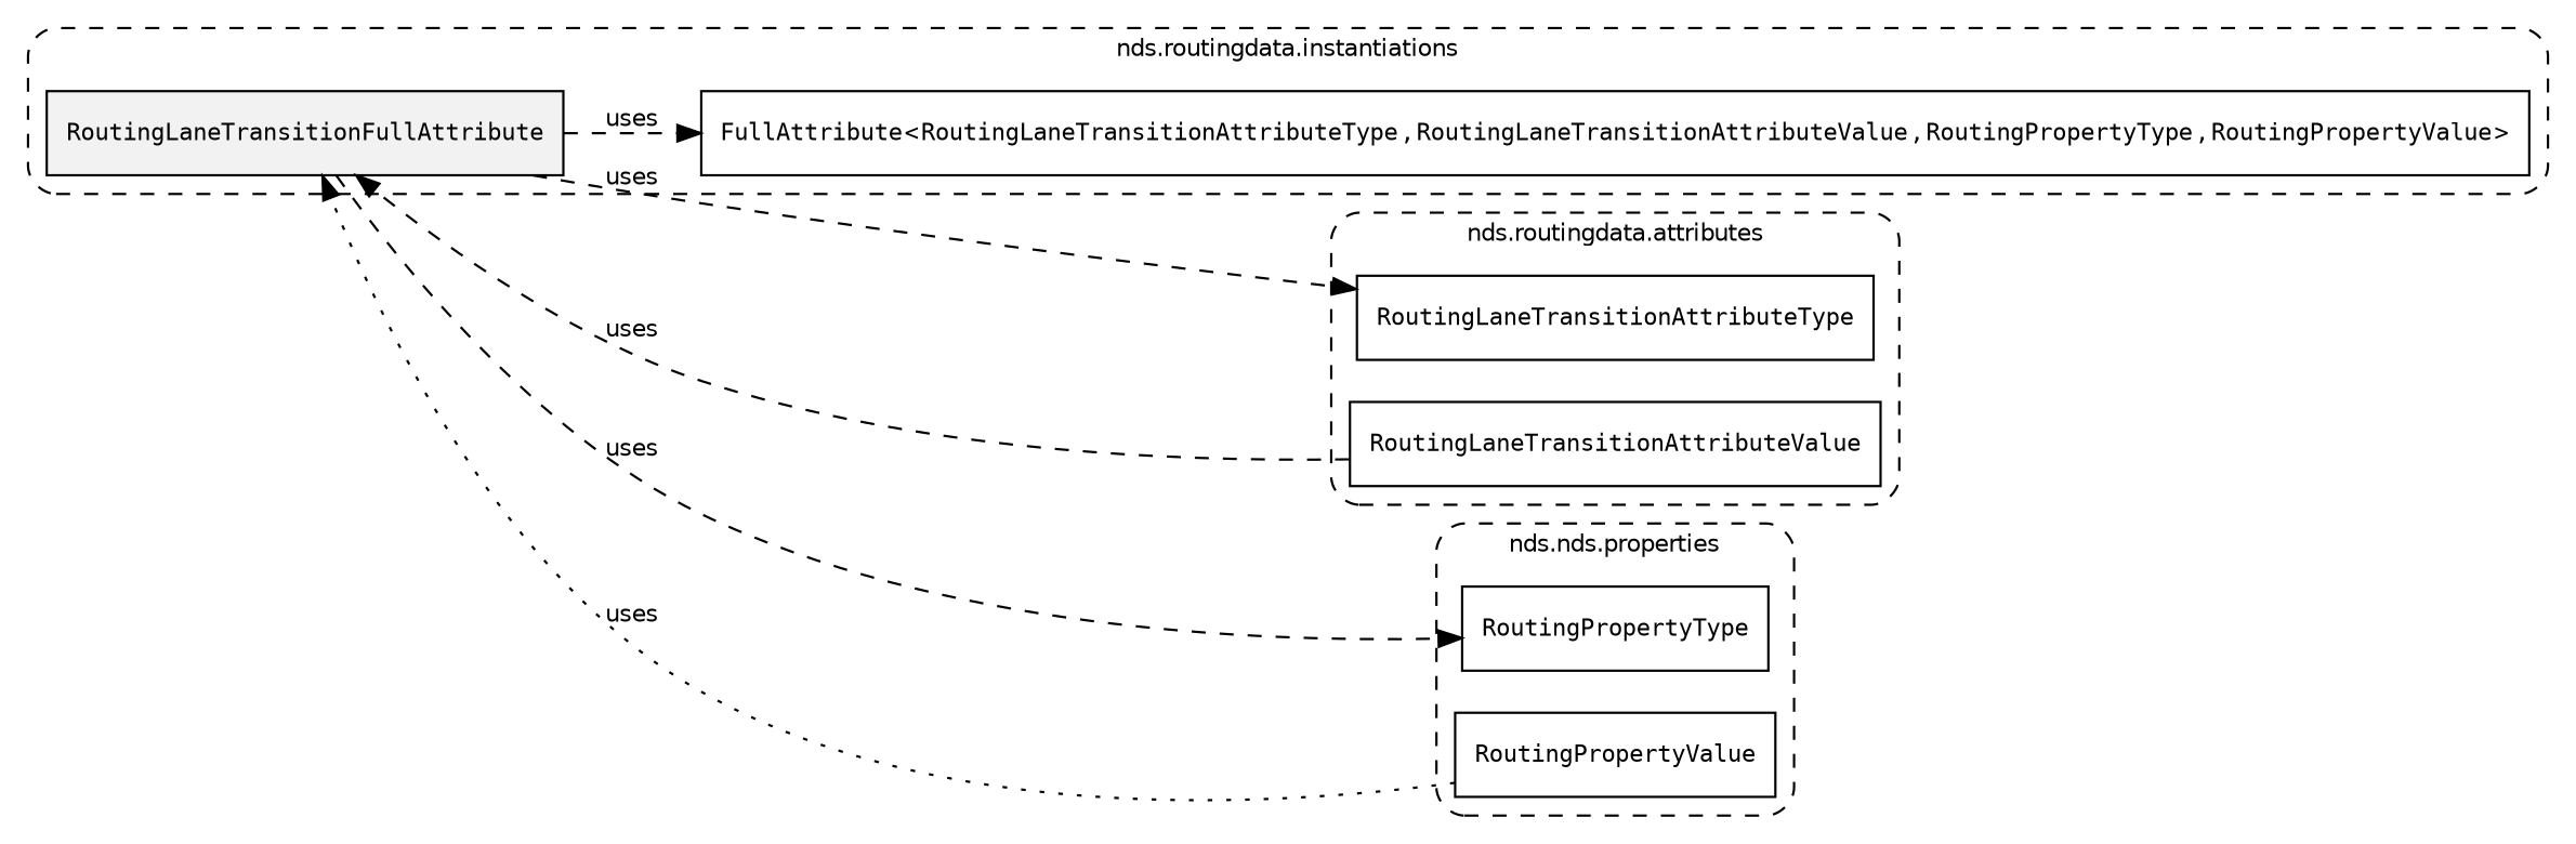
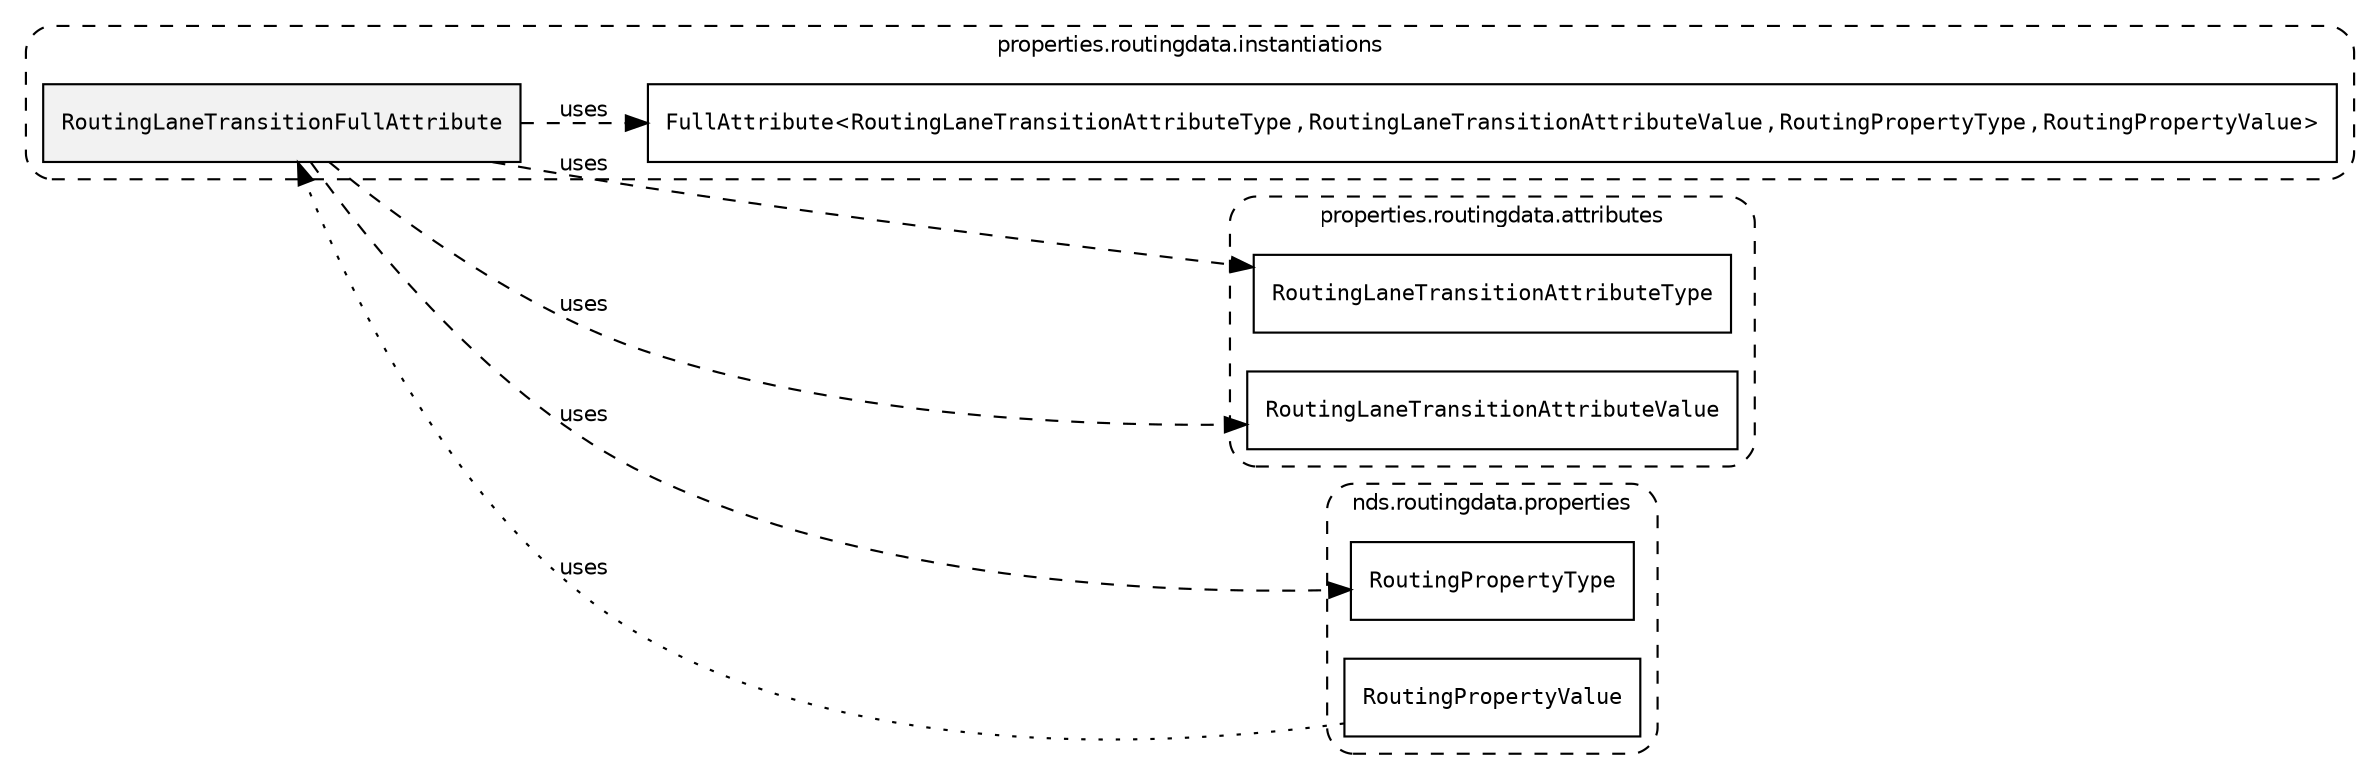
  digraph {
    fontname="DejaVu Sans"
    fontsize=10
    rankdir=LR
    node [fontname="DejaVu Sans" fontsize=10 shape=box]
    edge [fontname="DejaVu Sans" fontsize=10 style=dashed]
    n1 [fillcolor="#0000000D" label=<<font face="monospace"><table align="center" border="0" cellspacing="0" cellpadding="0"><tr><td href="../../../content/packages/nds.routingdata.instantiations.html#InstantiateType-RoutingLaneTransitionFullAttribute" title="InstantiateType defined in nds.routingdata.instantiations">RoutingLaneTransitionFullAttribute</td></tr></table></font>> style=filled]
    n2 [label=<<font face="monospace"><table align="center" border="0" cellspacing="0" cellpadding="0"><tr><td href="../../../content/packages/nds.core.attributemap.html#Structure-FullAttribute" title="Structure defined in nds.core.attributemap">FullAttribute</td><td>&lt;</td><td><table align="center" border="0" cellspacing="0" cellpadding="0"><tr><td href="../../../content/packages/nds.routingdata.attributes.html#Enum-RoutingLaneTransitionAttributeType" title="Enum defined in nds.routingdata.attributes">RoutingLaneTransitionAttributeType</td></tr></table></td><td>,</td><td><table align="center" border="0" cellspacing="0" cellpadding="0"><tr><td href="../../../content/packages/nds.routingdata.attributes.html#Choice-RoutingLaneTransitionAttributeValue" title="Choice defined in nds.routingdata.attributes">RoutingLaneTransitionAttributeValue</td></tr></table></td><td>,</td><td><table align="center" border="0" cellspacing="0" cellpadding="0"><tr><td href="../../../content/packages/nds.routingdata.properties.html#Structure-RoutingPropertyType" title="Structure defined in nds.routingdata.properties">RoutingPropertyType</td></tr></table></td><td>,</td><td><table align="center" border="0" cellspacing="0" cellpadding="0"><tr><td href="../../../content/packages/nds.routingdata.properties.html#Structure-RoutingPropertyValue" title="Structure defined in nds.routingdata.properties">RoutingPropertyValue</td></tr></table></td><td>&gt;</td></tr></table></font>>]
    n3 [label=<<font face="monospace"><table align="center" border="0" cellspacing="0" cellpadding="0"><tr><td href="../../../content/packages/nds.routingdata.attributes.html#Enum-RoutingLaneTransitionAttributeType" title="Enum defined in nds.routingdata.attributes">RoutingLaneTransitionAttributeType</td></tr></table></font>>]
    n4 [label=<<font face="monospace"><table align="center" border="0" cellspacing="0" cellpadding="0"><tr><td href="../../../content/packages/nds.routingdata.attributes.html#Choice-RoutingLaneTransitionAttributeValue" title="Choice defined in nds.routingdata.attributes">RoutingLaneTransitionAttributeValue</td></tr></table></font>>]
    n5 [label=<<font face="monospace"><table align="center" border="0" cellspacing="0" cellpadding="0"><tr><td href="../../../content/packages/nds.routingdata.properties.html#Structure-RoutingPropertyType" title="Structure defined in nds.routingdata.properties">RoutingPropertyType</td></tr></table></font>>]
    n6 [label=<<font face="monospace"><table align="center" border="0" cellspacing="0" cellpadding="0"><tr><td href="../../../content/packages/nds.routingdata.properties.html#Structure-RoutingPropertyValue" title="Structure defined in nds.routingdata.properties">RoutingPropertyValue</td></tr></table></font>>]
    subgraph cluster_1 {
-     label="nds.routingdata.instantiations"
+     label="properties.routingdata.instantiations"
      style="dashed, rounded"
      n1
      n2
    }
    subgraph cluster_2 {
-     label="nds.routingdata.attributes"
+     label="properties.routingdata.attributes"
      style="dashed, rounded"
      n3
      n4
    }
    subgraph cluster_3 {
-     label="nds.nds.properties"
+     label="nds.routingdata.properties"
      style="dashed, rounded"
      n5
      n6
    }
    n1 -> n2 [label=uses]
    n1 -> n3 [label=uses]
-   n4 -> n1 [label=uses]
+   n1 -> n4 [label=uses]
    n1 -> n5 [label=uses]
    n6 -> n1 [label=uses style=dotted]
  }
